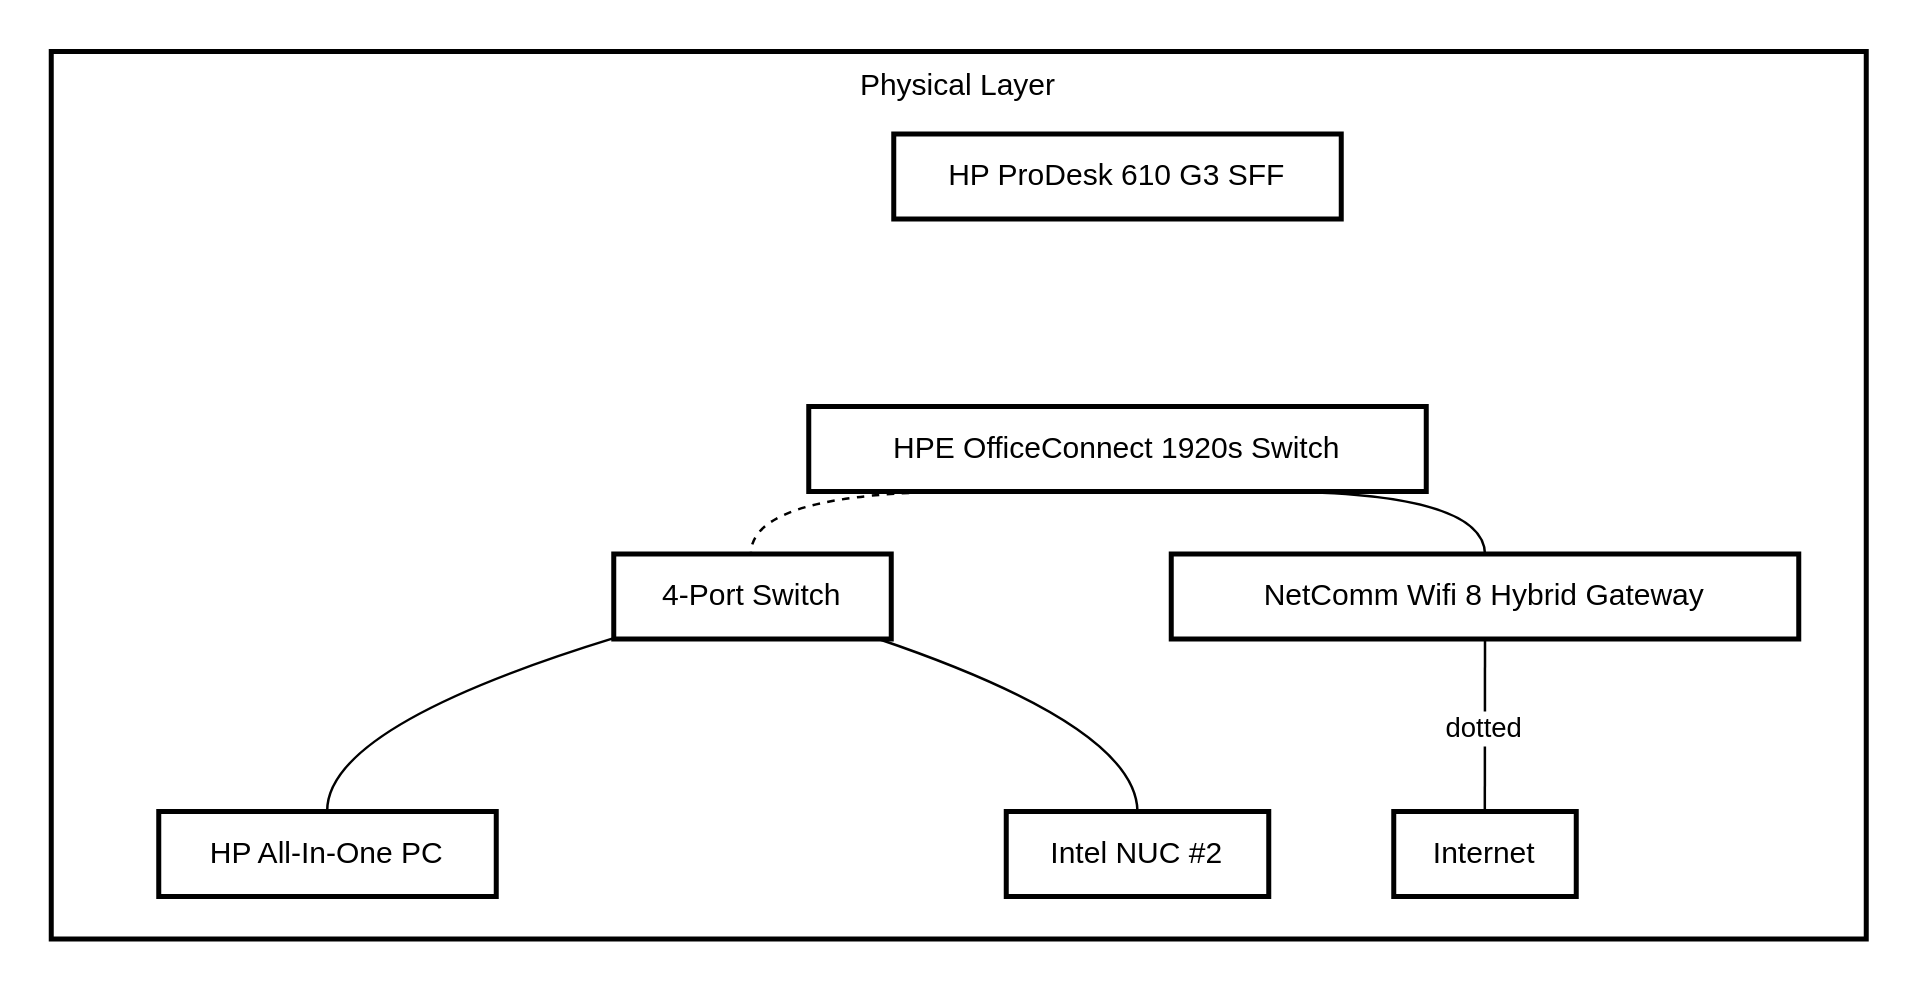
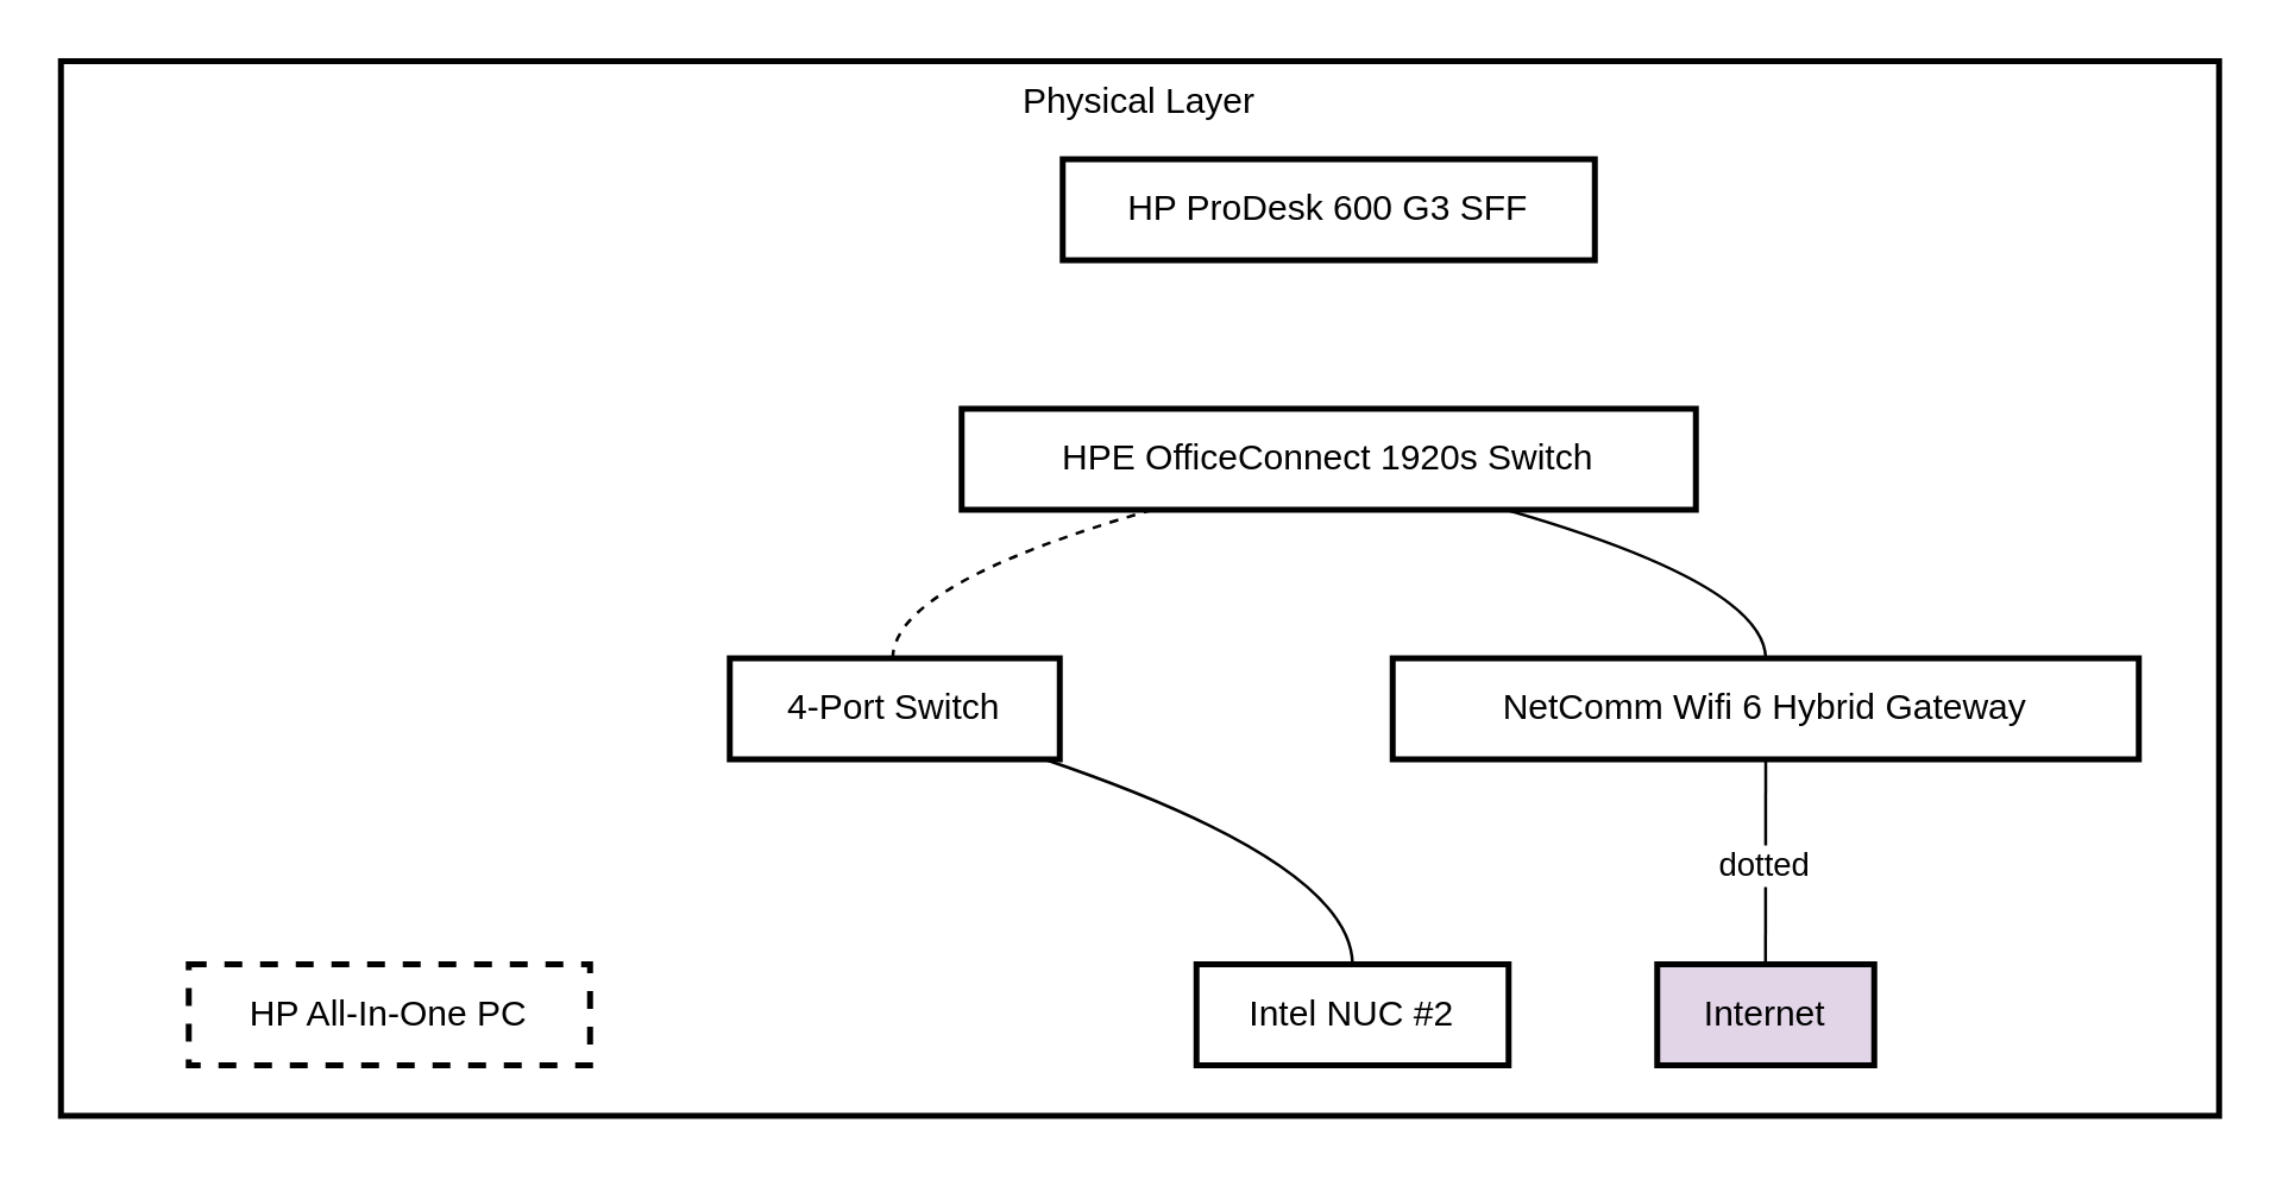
  <mxCell id="0" />
  <mxCell id="1" parent="0" />
  <mxCell id="2" value="Physical Layer" style="whiteSpace=wrap;strokeWidth=2;verticalAlign=top;" vertex="1" parent="1"><mxGeometry width="726" height="355" as="geometry" x="20" y="20" /></mxCell>
- <mxCell id="3" value="HPE OfficeConnect 1920s Switch" style="whiteSpace=wrap;strokeWidth=2;" vertex="1" parent="2"><mxGeometry x="303" y="142" width="247" height="34" as="geometry" /></mxCell>
- <mxCell id="4" value="HP ProDesk 610 G3 SFF" style="whiteSpace=wrap;strokeWidth=2;" vertex="1" parent="2"><mxGeometry x="337" y="33" width="179" height="34" as="geometry" /></mxCell>
- <mxCell id="5" value="NetComm Wifi 8 Hybrid Gateway" style="whiteSpace=wrap;strokeWidth=2;" vertex="1" parent="2"><mxGeometry x="448" y="201" width="251" height="34" as="geometry" /></mxCell>
+ <mxCell id="3" value="HPE OfficeConnect 1920s Switch" style="whiteSpace=wrap;strokeWidth=2;" vertex="1" parent="2"><mxGeometry x="303" y="117" width="247" height="34" as="geometry" /></mxCell>
+ <mxCell id="4" value="HP ProDesk 600 G3 SFF" style="whiteSpace=wrap;strokeWidth=2;" vertex="1" parent="2"><mxGeometry x="337" y="33" width="179" height="34" as="geometry" /></mxCell>
+ <mxCell id="5" value="NetComm Wifi 6 Hybrid Gateway" style="whiteSpace=wrap;strokeWidth=2;" vertex="1" parent="2"><mxGeometry x="448" y="201" width="251" height="34" as="geometry" /></mxCell>
  <mxCell id="6" value="4-Port Switch" style="whiteSpace=wrap;strokeWidth=2;" vertex="1" parent="2"><mxGeometry x="225" y="201" width="111" height="34" as="geometry" /></mxCell>
- <mxCell id="7" value="HP All-In-One PC" style="whiteSpace=wrap;strokeWidth=2;" vertex="1" parent="2"><mxGeometry x="43" y="304" width="135" height="34" as="geometry" /></mxCell>
+ <mxCell id="7" value="HP All-In-One PC" style="whiteSpace=wrap;strokeWidth=2;dashed=1;" vertex="1" parent="2"><mxGeometry x="43" y="304" width="135" height="34" as="geometry" /></mxCell>
  <mxCell id="8" value="Intel NUC #2" style="whiteSpace=wrap;strokeWidth=2;" vertex="1" parent="2"><mxGeometry x="382" y="304" width="105" height="34" as="geometry" /></mxCell>
- <mxCell id="9" value="Internet" style="whiteSpace=wrap;strokeWidth=2;" vertex="1" parent="2"><mxGeometry x="537" y="304" width="73" height="34" as="geometry" /></mxCell>
+ <mxCell id="9" value="Internet" style="whiteSpace=wrap;strokeWidth=2;fillColor=#e1d5e7;" vertex="1" parent="2"><mxGeometry x="537" y="304" width="73" height="34" as="geometry" /></mxCell>
  <mxCell id="10" value="" style="curved=1;startArrow=none;endArrow=none;exitX=0.741;exitY=1;entryX=0.5;entryY=0;" edge="1" parent="2" source="3" target="5"><mxGeometry relative="1" as="geometry"><Array as="points"><mxPoint x="573" y="176" /></Array></mxGeometry></mxCell>
  <mxCell id="11" value="" style="curved=1;startArrow=none;endArrow=none;exitX=0.26;exitY=1;entryX=0.494;entryY=0;dashed=1;" edge="1" parent="2" source="3" target="6"><mxGeometry relative="1" as="geometry"><Array as="points"><mxPoint x="280" y="176" /></Array></mxGeometry></mxCell>
- <mxCell id="12" value="" style="curved=1;startArrow=none;endArrow=none;exitX=-0.004;exitY=0.994;entryX=0.499;entryY=0;" edge="1" parent="2" source="6" target="7"><mxGeometry relative="1" as="geometry"><Array as="points"><mxPoint x="110" y="270" /></Array></mxGeometry></mxCell>
  <mxCell id="13" value="" style="curved=1;startArrow=none;endArrow=none;exitX=0.954;exitY=1;entryX=0.5;entryY=0;" edge="1" parent="2" source="6" target="8"><mxGeometry relative="1" as="geometry"><Array as="points"><mxPoint x="434" y="270" /></Array></mxGeometry></mxCell>
  <mxCell id="14" value="dotted" style="curved=1;startArrow=none;endArrow=none;exitX=0.5;exitY=1;entryX=0.499;entryY=0;" edge="1" parent="2" source="5" target="9"><mxGeometry relative="1" as="geometry"><Array as="points" /></mxGeometry></mxCell>
